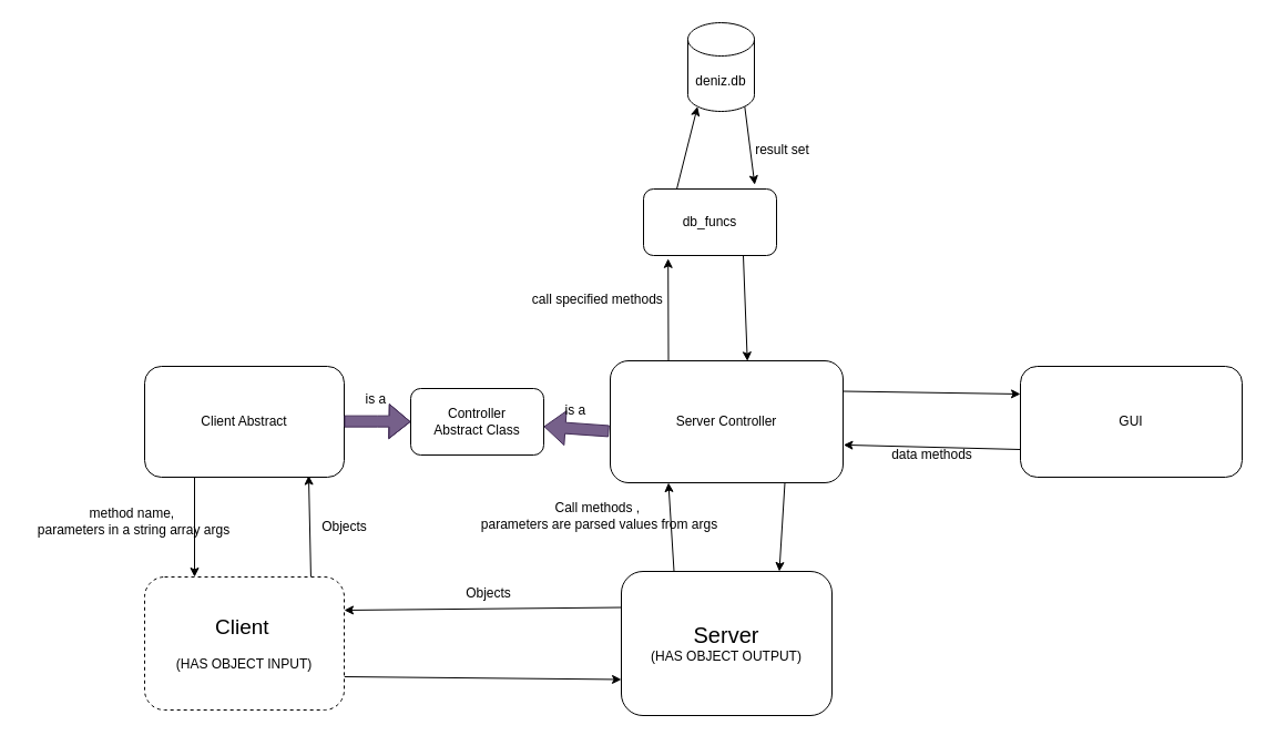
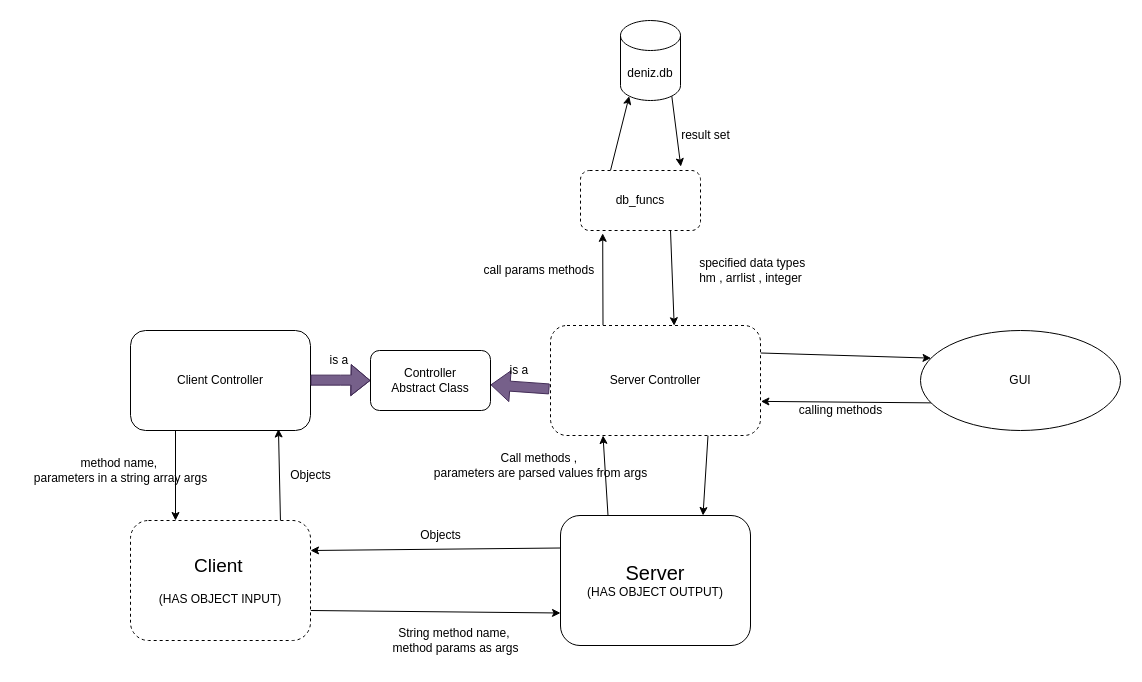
  <mxCell id="0" />
  <mxCell id="1" parent="0" />
  <mxCell id="2" style="edgeStyle=none;html=1;exitX=0.25;exitY=1;exitDx=0;exitDy=0;entryX=0.25;entryY=0;entryDx=0;entryDy=0;" parent="1" source="3" target="6" edge="1"><mxGeometry relative="1" as="geometry" /></mxCell>
- <mxCell id="3" value="Client Abstract" style="rounded=1;whiteSpace=wrap;html=1;" parent="1" vertex="1"><mxGeometry x="130" y="330" width="180" height="100" as="geometry" /></mxCell>
+ <mxCell id="3" value="Client Controller" style="rounded=1;whiteSpace=wrap;html=1;" parent="1" vertex="1"><mxGeometry x="130" y="330" width="180" height="100" as="geometry" /></mxCell>
  <mxCell id="4" style="edgeStyle=none;html=1;exitX=1;exitY=0.75;exitDx=0;exitDy=0;entryX=0;entryY=0.75;entryDx=0;entryDy=0;" parent="1" source="6" target="9" edge="1"><mxGeometry relative="1" as="geometry" /></mxCell>
  <mxCell id="5" style="edgeStyle=none;html=1;exitX=0.833;exitY=0;exitDx=0;exitDy=0;exitPerimeter=0;entryX=0.822;entryY=0.985;entryDx=0;entryDy=0;entryPerimeter=0;" parent="1" source="6" target="3" edge="1"><mxGeometry relative="1" as="geometry"><mxPoint x="305" y="520" as="sourcePoint" /></mxGeometry></mxCell>
  <mxCell id="6" value="&lt;font style=&quot;font-size: 19px;&quot;&gt;Client&lt;/font&gt;&amp;nbsp;&lt;br&gt;&lt;br&gt;(HAS OBJECT INPUT)&lt;br&gt;" style="rounded=1;whiteSpace=wrap;html=1;dashed=1;" parent="1" vertex="1"><mxGeometry x="130" y="520" width="180" height="120" as="geometry" /></mxCell>
  <mxCell id="7" style="edgeStyle=none;html=1;exitX=0;exitY=0.25;exitDx=0;exitDy=0;entryX=1;entryY=0.25;entryDx=0;entryDy=0;" parent="1" source="9" target="6" edge="1"><mxGeometry relative="1" as="geometry"><mxPoint x="350" y="520" as="targetPoint" /><Array as="points" /></mxGeometry></mxCell>
  <mxCell id="8" style="edgeStyle=none;html=1;exitX=0.25;exitY=0;exitDx=0;exitDy=0;entryX=0.25;entryY=1;entryDx=0;entryDy=0;fontFamily=Helvetica;fontSize=32;" parent="1" source="9" target="13" edge="1"><mxGeometry relative="1" as="geometry" /></mxCell>
  <mxCell id="9" value="&lt;font style=&quot;font-size: 20px;&quot;&gt;Server&lt;/font&gt;&lt;br&gt;&lt;font style=&quot;font-size: 12px;&quot;&gt;(HAS OBJECT OUTPUT)&lt;/font&gt;" style="rounded=1;whiteSpace=wrap;html=1;" parent="1" vertex="1"><mxGeometry x="560" y="515" width="190" height="130" as="geometry" /></mxCell>
  <mxCell id="10" style="edgeStyle=none;html=1;exitX=0.75;exitY=1;exitDx=0;exitDy=0;entryX=0.75;entryY=0;entryDx=0;entryDy=0;fontFamily=Helvetica;fontSize=20;" parent="1" source="13" target="9" edge="1"><mxGeometry relative="1" as="geometry" /></mxCell>
  <mxCell id="11" style="edgeStyle=none;html=1;exitX=0.25;exitY=0;exitDx=0;exitDy=0;entryX=0.185;entryY=1.047;entryDx=0;entryDy=0;entryPerimeter=0;fontFamily=Helvetica;fontSize=12;" parent="1" source="13" target="24" edge="1"><mxGeometry relative="1" as="geometry" /></mxCell>
  <mxCell id="12" style="edgeStyle=none;html=1;exitX=1;exitY=0.25;exitDx=0;exitDy=0;entryX=0;entryY=0.25;entryDx=0;entryDy=0;fontFamily=Helvetica;fontSize=12;" parent="1" source="13" target="29" edge="1"><mxGeometry relative="1" as="geometry" /></mxCell>
- <mxCell id="13" value="Server Controller" style="rounded=1;whiteSpace=wrap;html=1;" parent="1" vertex="1"><mxGeometry x="550" y="325" width="210" height="110" as="geometry" /></mxCell>
+ <mxCell id="13" value="Server Controller" style="rounded=1;whiteSpace=wrap;html=1;dashed=1;" parent="1" vertex="1"><mxGeometry x="550" y="325" width="210" height="110" as="geometry" /></mxCell>
+ <mxCell id="14" value="String method name,&amp;nbsp;&lt;br&gt;method params as args" style="text;html=1;align=center;verticalAlign=middle;resizable=0;points=[];autosize=1;strokeColor=none;fillColor=none;" parent="1" vertex="1"><mxGeometry x="380" y="620" width="150" height="40" as="geometry" /></mxCell>
  <mxCell id="15" value="Objects" style="text;html=1;align=center;verticalAlign=middle;resizable=0;points=[];autosize=1;strokeColor=none;fillColor=none;" parent="1" vertex="1"><mxGeometry x="410" y="520" width="60" height="30" as="geometry" /></mxCell>
  <mxCell id="16" value="Objects" style="text;html=1;align=center;verticalAlign=middle;resizable=0;points=[];autosize=1;strokeColor=none;fillColor=none;" parent="1" vertex="1"><mxGeometry x="280" y="460" width="60" height="30" as="geometry" /></mxCell>
  <mxCell id="17" value="method name,&amp;nbsp;&lt;br&gt;parameters in a string array args" style="text;html=1;align=center;verticalAlign=middle;resizable=0;points=[];autosize=1;strokeColor=none;fillColor=none;" parent="1" vertex="1"><mxGeometry x="20" y="450" width="200" height="40" as="geometry" /></mxCell>
  <mxCell id="18" value="" style="shape=flexArrow;endArrow=classic;html=1;fillColor=#76608a;strokeColor=#432D57;exitX=-0.005;exitY=0.577;exitDx=0;exitDy=0;exitPerimeter=0;" parent="1" target="32" edge="1" source="13"><mxGeometry width="50" height="50" relative="1" as="geometry"><mxPoint x="550" y="405" as="sourcePoint" /><mxPoint x="480" y="390" as="targetPoint" /></mxGeometry></mxCell>
  <mxCell id="19" value="Call methods ,&amp;nbsp;&lt;br&gt;parameters are parsed values from args" style="text;html=1;align=center;verticalAlign=middle;resizable=0;points=[];autosize=1;strokeColor=none;fillColor=none;" parent="1" vertex="1"><mxGeometry x="420" y="445" width="240" height="40" as="geometry" /></mxCell>
  <mxCell id="20" style="edgeStyle=none;html=1;exitX=0.855;exitY=1;exitDx=0;exitDy=-4.35;exitPerimeter=0;entryX=0.836;entryY=-0.064;entryDx=0;entryDy=0;entryPerimeter=0;fontFamily=Helvetica;fontSize=12;" parent="1" source="21" target="24" edge="1"><mxGeometry relative="1" as="geometry" /></mxCell>
  <mxCell id="21" value="deniz.db" style="shape=cylinder3;whiteSpace=wrap;html=1;boundedLbl=1;backgroundOutline=1;size=15;fontFamily=Helvetica;fontSize=12;" parent="1" vertex="1"><mxGeometry x="620" y="20" width="60" height="80" as="geometry" /></mxCell>
  <mxCell id="22" style="edgeStyle=none;html=1;exitX=0.25;exitY=0;exitDx=0;exitDy=0;entryX=0.145;entryY=1;entryDx=0;entryDy=-4.35;entryPerimeter=0;fontFamily=Helvetica;fontSize=12;" parent="1" source="24" target="21" edge="1"><mxGeometry relative="1" as="geometry" /></mxCell>
  <mxCell id="23" style="edgeStyle=none;html=1;exitX=0.75;exitY=1;exitDx=0;exitDy=0;entryX=0.589;entryY=0.002;entryDx=0;entryDy=0;entryPerimeter=0;fontFamily=Helvetica;fontSize=12;" parent="1" source="24" target="13" edge="1"><mxGeometry relative="1" as="geometry" /></mxCell>
- <mxCell id="24" value="db_funcs" style="rounded=1;whiteSpace=wrap;html=1;fontFamily=Helvetica;fontSize=12;" parent="1" vertex="1"><mxGeometry x="580" y="170" width="120" height="60" as="geometry" /></mxCell>
+ <mxCell id="24" value="db_funcs" style="rounded=1;whiteSpace=wrap;html=1;fontFamily=Helvetica;fontSize=12;dashed=1;" parent="1" vertex="1"><mxGeometry x="580" y="170" width="120" height="60" as="geometry" /></mxCell>
  <mxCell id="25" value="result set" style="text;html=1;align=center;verticalAlign=middle;resizable=0;points=[];autosize=1;strokeColor=none;fillColor=none;fontSize=12;fontFamily=Helvetica;" parent="1" vertex="1"><mxGeometry x="670" y="120" width="70" height="30" as="geometry" /></mxCell>
- <mxCell id="26" value="call specified methods&amp;nbsp;" style="text;html=1;align=center;verticalAlign=middle;resizable=0;points=[];autosize=1;strokeColor=none;fillColor=none;fontSize=12;fontFamily=Helvetica;" parent="1" vertex="1"><mxGeometry x="470" y="255" width="140" height="30" as="geometry" /></mxCell>
+ <mxCell id="26" value="call params methods&amp;nbsp;" style="text;html=1;align=center;verticalAlign=middle;resizable=0;points=[];autosize=1;strokeColor=none;fillColor=none;fontSize=12;fontFamily=Helvetica;" parent="1" vertex="1"><mxGeometry x="470" y="255" width="140" height="30" as="geometry" /></mxCell>
+ <mxCell id="27" value="&amp;nbsp;specified data types&lt;br&gt;hm , arrlist , integer" style="text;html=1;align=center;verticalAlign=middle;resizable=0;points=[];autosize=1;strokeColor=none;fillColor=none;fontSize=12;fontFamily=Helvetica;" parent="1" vertex="1"><mxGeometry x="685" y="250" width="130" height="40" as="geometry" /></mxCell>
  <mxCell id="28" style="edgeStyle=none;html=1;exitX=0;exitY=0.75;exitDx=0;exitDy=0;entryX=1.002;entryY=0.69;entryDx=0;entryDy=0;entryPerimeter=0;fontFamily=Helvetica;fontSize=12;" parent="1" source="29" target="13" edge="1"><mxGeometry relative="1" as="geometry" /></mxCell>
- <mxCell id="29" value="GUI" style="rounded=1;whiteSpace=wrap;html=1;fontFamily=Helvetica;fontSize=12;" parent="1" vertex="1"><mxGeometry x="920" y="330" width="200" height="100" as="geometry" /></mxCell>
- <mxCell id="30" value="data methods" style="text;html=1;align=center;verticalAlign=middle;resizable=0;points=[];autosize=1;strokeColor=none;fillColor=none;fontSize=12;fontFamily=Helvetica;" parent="1" vertex="1"><mxGeometry x="785" y="395" width="110" height="30" as="geometry" /></mxCell>
+ <mxCell id="29" value="GUI" style="ellipse;whiteSpace=wrap;html=1;fontFamily=Helvetica;fontSize=12;" parent="1" vertex="1"><mxGeometry x="920" y="330" width="200" height="100" as="geometry" /></mxCell>
+ <mxCell id="30" value="calling methods" style="text;html=1;align=center;verticalAlign=middle;resizable=0;points=[];autosize=1;strokeColor=none;fillColor=none;fontSize=12;fontFamily=Helvetica;" parent="1" vertex="1"><mxGeometry x="785" y="395" width="110" height="30" as="geometry" /></mxCell>
  <mxCell id="31" value="" style="shape=flexArrow;endArrow=classic;html=1;fillColor=#76608a;strokeColor=#432D57;" edge="1" parent="1"><mxGeometry width="50" height="50" relative="1" as="geometry"><mxPoint x="310" y="379.63" as="sourcePoint" /><mxPoint x="370" y="380" as="targetPoint" /><Array as="points"><mxPoint x="340" y="379.63" /><mxPoint x="350" y="379.63" /></Array></mxGeometry></mxCell>
  <mxCell id="32" value="Controller&lt;br&gt;Abstract Class" style="rounded=1;whiteSpace=wrap;html=1;" vertex="1" parent="1"><mxGeometry x="370" y="350" width="120" height="60" as="geometry" /></mxCell>
  <mxCell id="33" value="is a&amp;nbsp;" style="text;html=1;align=center;verticalAlign=middle;resizable=0;points=[];autosize=1;strokeColor=none;fillColor=none;" vertex="1" parent="1"><mxGeometry x="315" y="345" width="50" height="30" as="geometry" /></mxCell>
  <mxCell id="34" value="is a&amp;nbsp;" style="text;html=1;align=center;verticalAlign=middle;resizable=0;points=[];autosize=1;strokeColor=none;fillColor=none;" vertex="1" parent="1"><mxGeometry x="495" y="355" width="50" height="30" as="geometry" /></mxCell>
